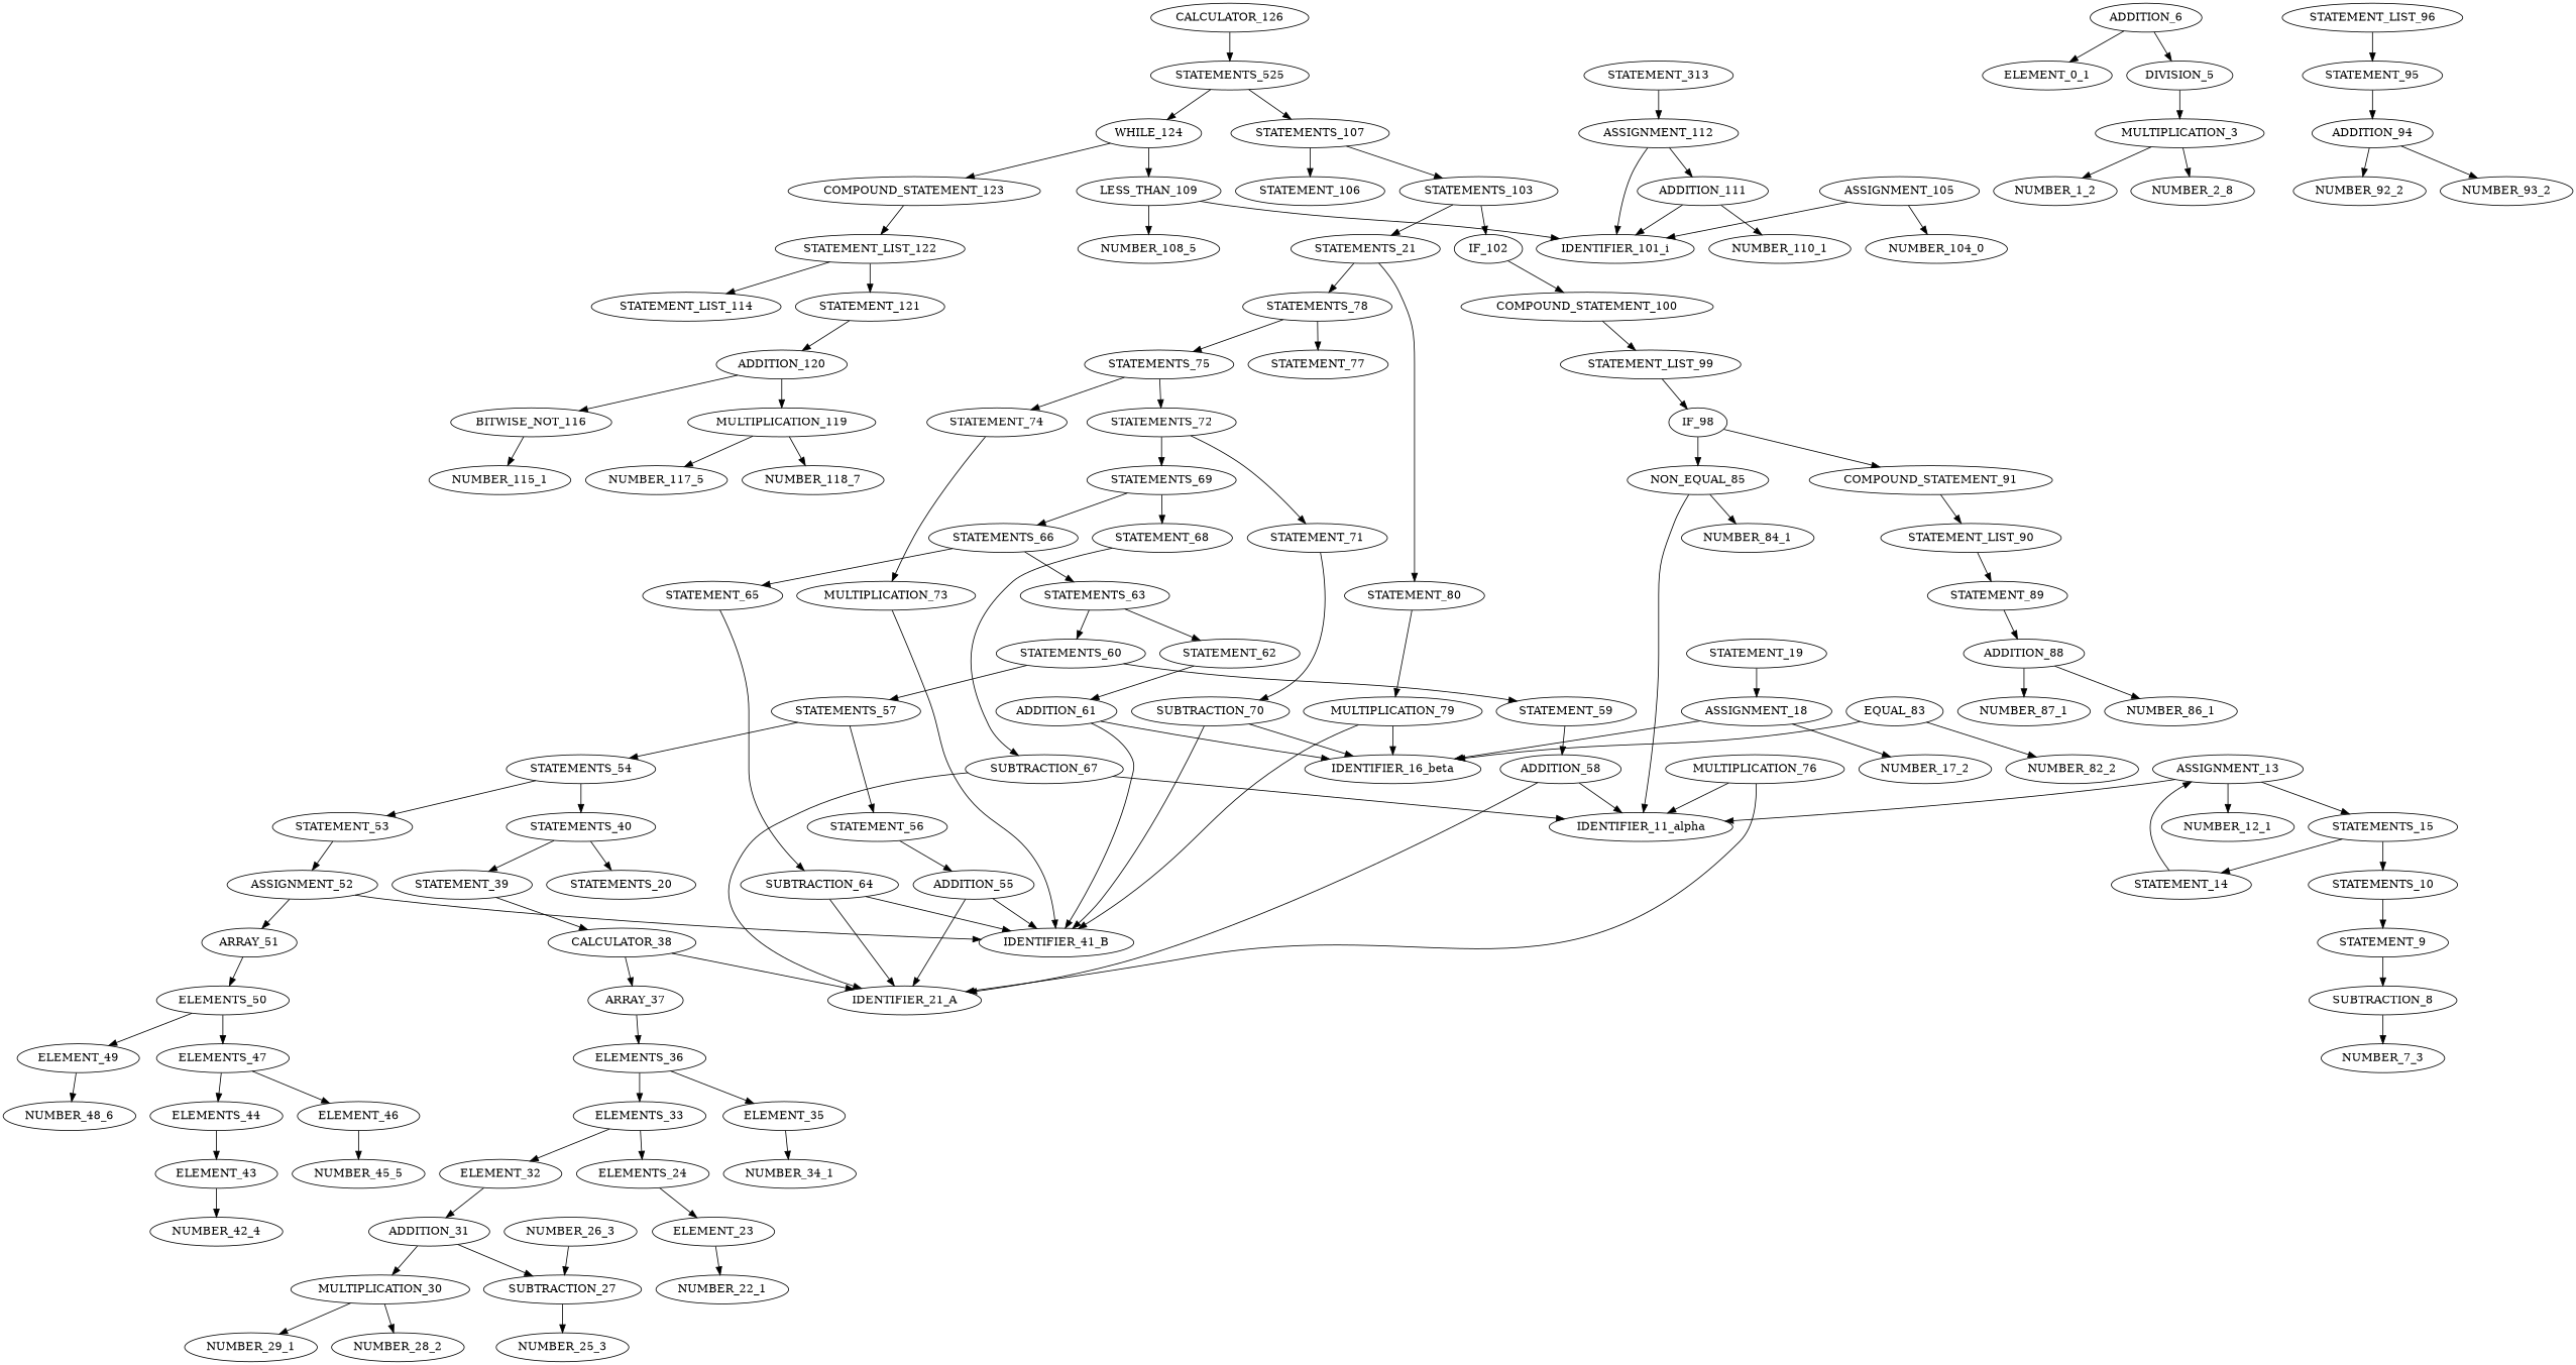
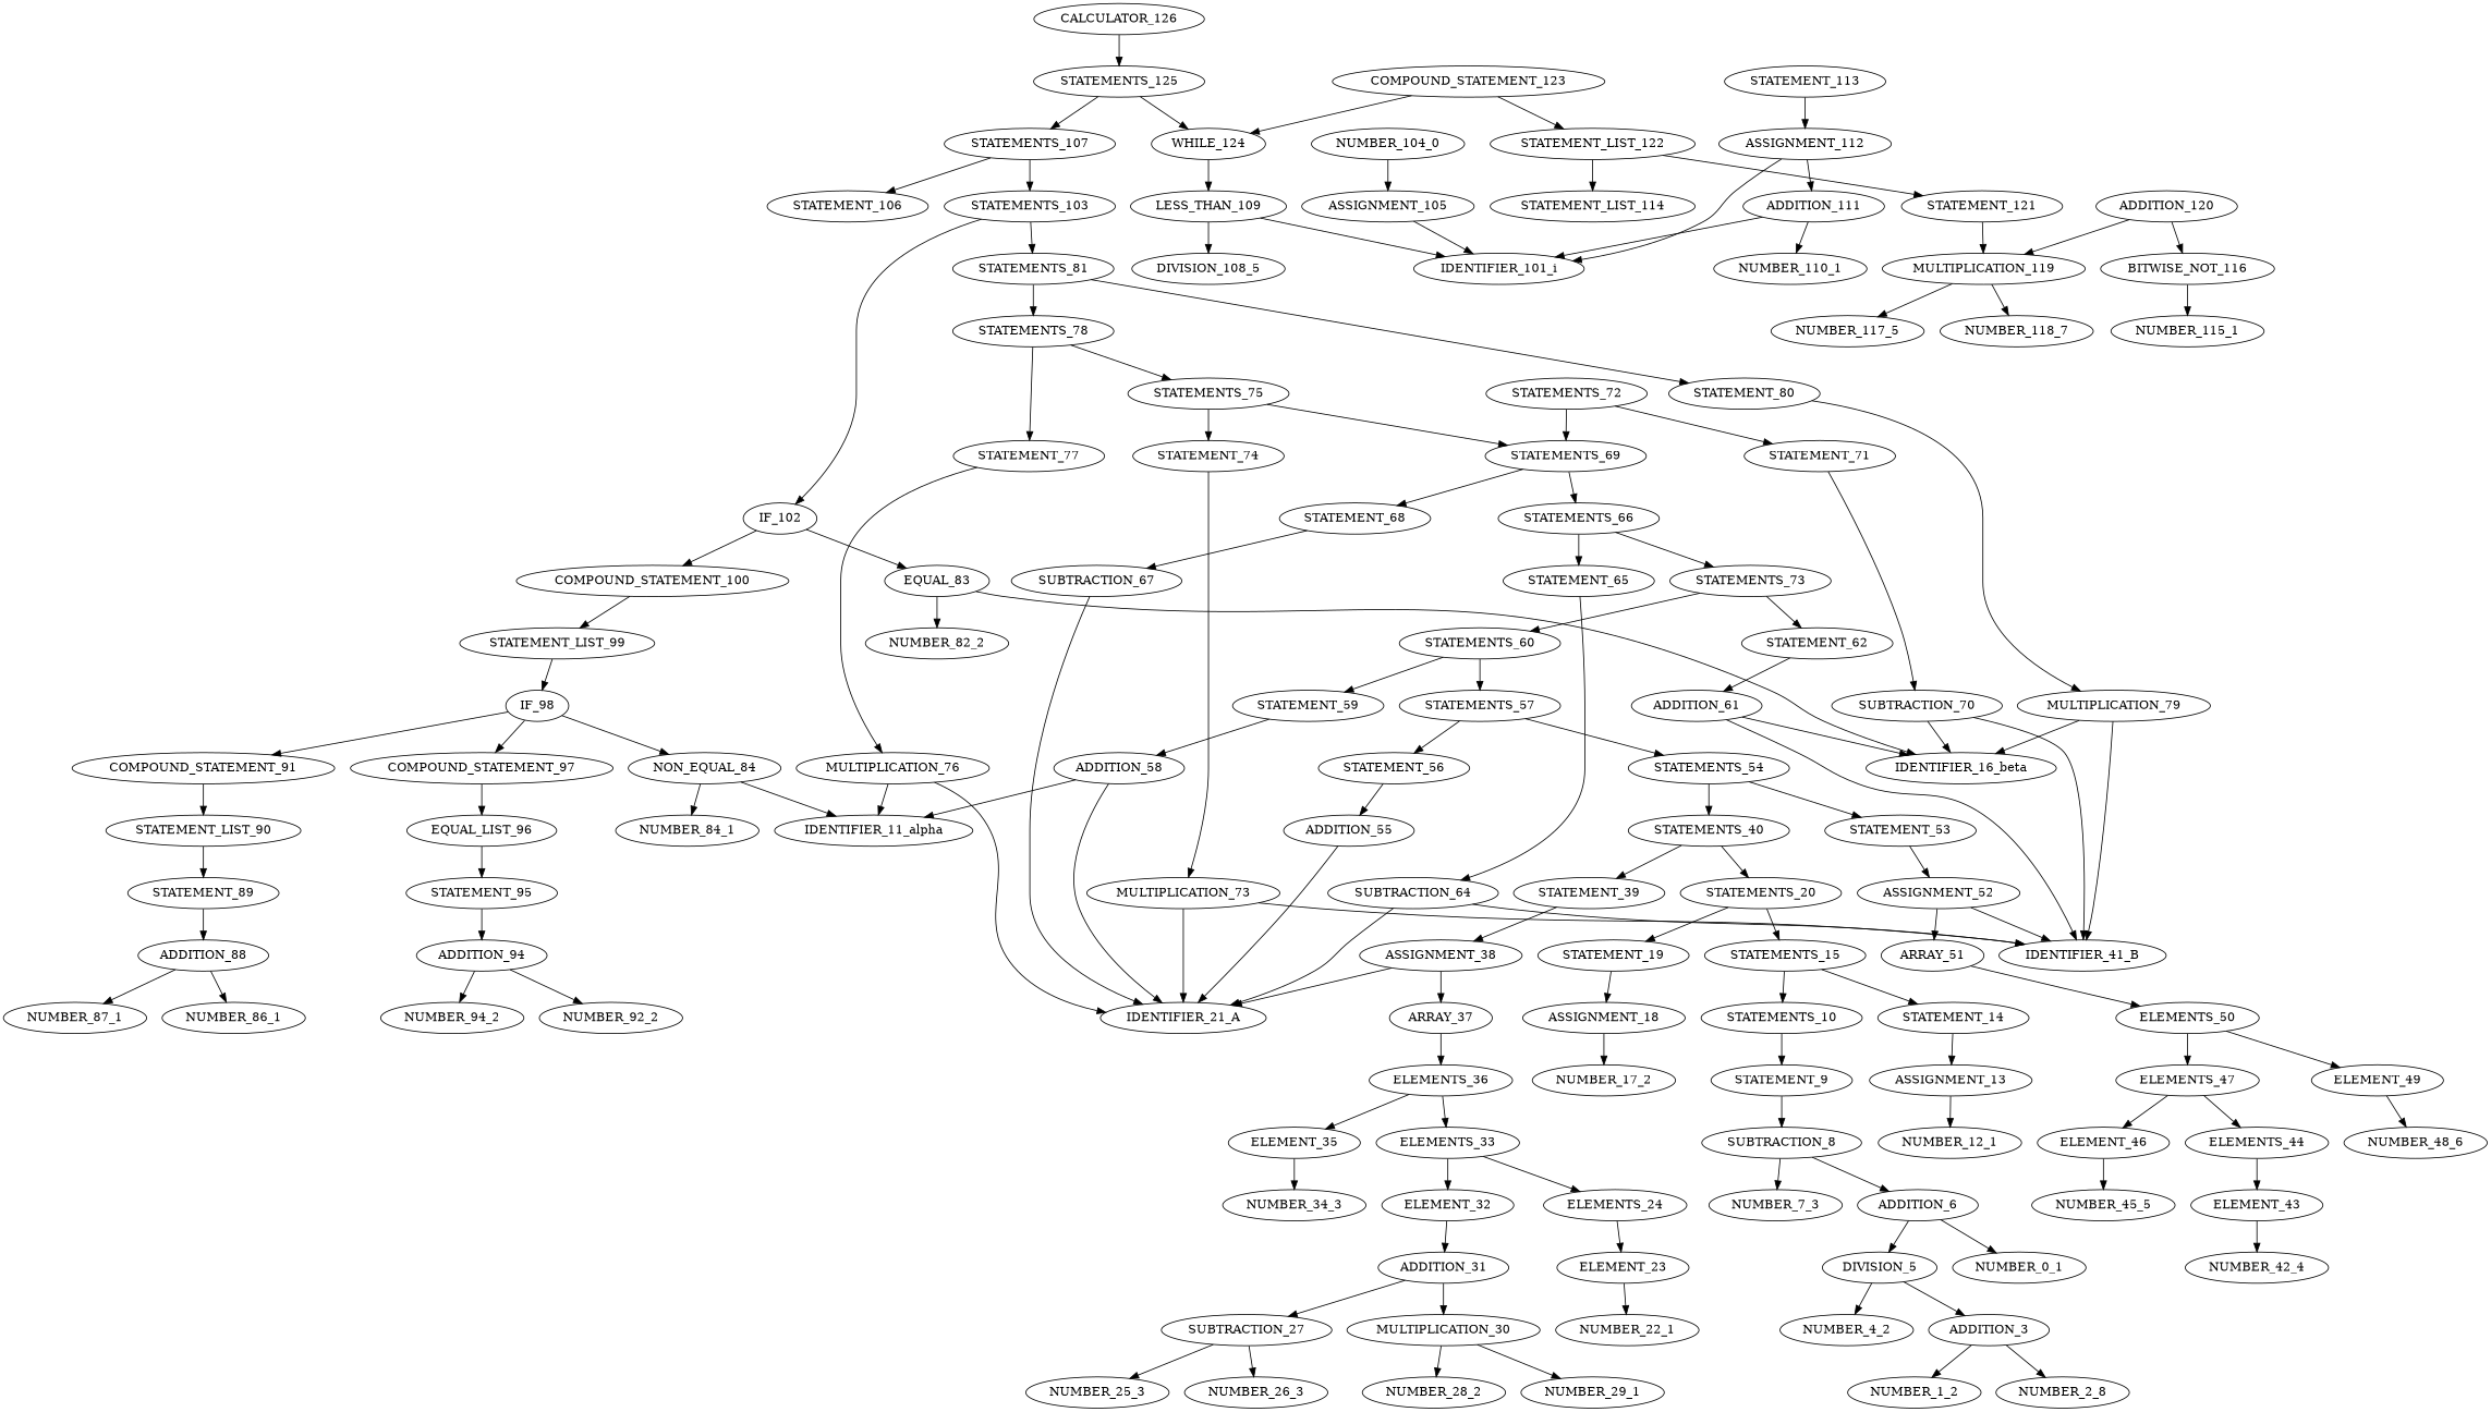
  digraph {
    CALCULATOR_126
-   STATEMENTS_125 [label=STATEMENTS_525]
+   STATEMENTS_125
    STATEMENTS_107
    WHILE_124
    STATEMENTS_103
    STATEMENT_106
    LESS_THAN_109
    COMPOUND_STATEMENT_123
-   STATEMENTS_81 [label=STATEMENTS_21]
+   STATEMENTS_81
    IF_102
    STATEMENTS_78
    STATEMENT_80
    EQUAL_83
    COMPOUND_STATEMENT_100
    STATEMENTS_75
    STATEMENT_77
    MULTIPLICATION_79
    STATEMENTS_72
    STATEMENT_74
    MULTIPLICATION_76
    STATEMENTS_69
    STATEMENT_71
    MULTIPLICATION_73
    STATEMENTS_66
    STATEMENT_68
    SUBTRACTION_70
-   STATEMENTS_63
+   STATEMENTS_63 [label=STATEMENTS_73]
    STATEMENT_65
    SUBTRACTION_67
    STATEMENTS_60
    STATEMENT_62
    SUBTRACTION_64
    STATEMENTS_57
    STATEMENT_59
    ADDITION_61
    STATEMENTS_54
    STATEMENT_56
    ADDITION_58
    STATEMENTS_40
    STATEMENT_53
    ADDITION_55
    STATEMENTS_20
    STATEMENT_39
    ASSIGNMENT_52
    STATEMENTS_15
    STATEMENT_19
-   ASSIGNMENT_38 [label=CALCULATOR_38]
+   ASSIGNMENT_38
    STATEMENTS_10
    STATEMENT_14
    ASSIGNMENT_18
    STATEMENT_9
    ASSIGNMENT_13
    SUBTRACTION_8
    ADDITION_6
    NUMBER_7_3
-   NUMBER_0_1 [label=ELEMENT_0_1]
+   NUMBER_0_1
    DIVISION_5
-   MULTIPLICATION_3
+   MULTIPLICATION_3 [label=ADDITION_3]
+   NUMBER_4_2
    NUMBER_1_2
    NUMBER_2_8
    IDENTIFIER_11_alpha
    NUMBER_12_1
    IDENTIFIER_16_beta
    NUMBER_17_2
    IDENTIFIER_21_A
    ARRAY_37
    ELEMENTS_36
    ELEMENTS_33
    ELEMENT_35
    ELEMENTS_24
    ELEMENT_32
-   NUMBER_34_3 [label=NUMBER_34_1]
+   NUMBER_34_3
    ELEMENT_23
    ADDITION_31
    NUMBER_22_1
    SUBTRACTION_27
    MULTIPLICATION_30
    NUMBER_25_3
    NUMBER_26_3
    NUMBER_28_2
    NUMBER_29_1
    IDENTIFIER_41_B
    ARRAY_51
    ELEMENTS_50
    ELEMENTS_47
    ELEMENT_49
    ELEMENTS_44
    ELEMENT_46
    NUMBER_48_6
    ELEMENT_43
    NUMBER_45_5
    NUMBER_42_4
    NUMBER_82_2
    STATEMENT_LIST_99
    IF_98
-   NON_EQUAL_85
+   NON_EQUAL_85 [label=NON_EQUAL_84]
    COMPOUND_STATEMENT_91
+   COMPOUND_STATEMENT_97
    NUMBER_84_1
    STATEMENT_LIST_90
-   STATEMENT_LIST_96
+   STATEMENT_LIST_96 [label=EQUAL_LIST_96]
    STATEMENT_89
    ADDITION_88
    NUMBER_86_1
    NUMBER_87_1
    STATEMENT_95
    ADDITION_94
    NUMBER_92_2
-   NUMBER_93_2
+   NUMBER_93_2 [label=NUMBER_94_2]
    ASSIGNMENT_105
    IDENTIFIER_101_i
    NUMBER_104_0
-   NUMBER_108_5
+   NUMBER_108_5 [label=DIVISION_108_5]
    STATEMENT_LIST_122
    STATEMENT_LIST_114
    STATEMENT_121
    ADDITION_120
-   STATEMENT_113 [label=STATEMENT_313]
+   STATEMENT_113
    ASSIGNMENT_112
    ADDITION_111
    NUMBER_110_1
    BITWISE_NOT_116
    MULTIPLICATION_119
    NUMBER_115_1
    NUMBER_117_5
    NUMBER_118_7
    CALCULATOR_126 -> STATEMENTS_125
    STATEMENTS_125 -> STATEMENTS_107
    STATEMENTS_125 -> WHILE_124
    STATEMENTS_107 -> STATEMENTS_103
    STATEMENTS_107 -> STATEMENT_106
    WHILE_124 -> LESS_THAN_109
-   WHILE_124 -> COMPOUND_STATEMENT_123
+   COMPOUND_STATEMENT_123 -> WHILE_124
    STATEMENTS_103 -> STATEMENTS_81
    STATEMENTS_103 -> IF_102
    LESS_THAN_109 -> IDENTIFIER_101_i
    LESS_THAN_109 -> NUMBER_108_5
    COMPOUND_STATEMENT_123 -> STATEMENT_LIST_122
    STATEMENTS_81 -> STATEMENTS_78
    STATEMENTS_81 -> STATEMENT_80
+   IF_102 -> EQUAL_83
    IF_102 -> COMPOUND_STATEMENT_100
    STATEMENTS_78 -> STATEMENTS_75
    STATEMENTS_78 -> STATEMENT_77
    STATEMENT_80 -> MULTIPLICATION_79
    EQUAL_83 -> IDENTIFIER_16_beta
    EQUAL_83 -> NUMBER_82_2
    COMPOUND_STATEMENT_100 -> STATEMENT_LIST_99
-   STATEMENTS_75 -> STATEMENTS_72
+   STATEMENTS_75 -> STATEMENTS_69
    STATEMENTS_75 -> STATEMENT_74
+   STATEMENT_77 -> MULTIPLICATION_76
    MULTIPLICATION_79 -> IDENTIFIER_16_beta
    MULTIPLICATION_79 -> IDENTIFIER_41_B
    STATEMENTS_72 -> STATEMENTS_69
    STATEMENTS_72 -> STATEMENT_71
    STATEMENT_74 -> MULTIPLICATION_73
    MULTIPLICATION_76 -> IDENTIFIER_11_alpha
    MULTIPLICATION_76 -> IDENTIFIER_21_A
    STATEMENTS_69 -> STATEMENTS_66
    STATEMENTS_69 -> STATEMENT_68
    STATEMENT_71 -> SUBTRACTION_70
+   MULTIPLICATION_73 -> IDENTIFIER_21_A
    MULTIPLICATION_73 -> IDENTIFIER_41_B
    STATEMENTS_66 -> STATEMENTS_63
    STATEMENTS_66 -> STATEMENT_65
    STATEMENT_68 -> SUBTRACTION_67
    SUBTRACTION_70 -> IDENTIFIER_16_beta
    SUBTRACTION_70 -> IDENTIFIER_41_B
    STATEMENTS_63 -> STATEMENTS_60
    STATEMENTS_63 -> STATEMENT_62
    STATEMENT_65 -> SUBTRACTION_64
-   SUBTRACTION_67 -> IDENTIFIER_11_alpha
    SUBTRACTION_67 -> IDENTIFIER_21_A
    STATEMENTS_60 -> STATEMENTS_57
    STATEMENTS_60 -> STATEMENT_59
    STATEMENT_62 -> ADDITION_61
    SUBTRACTION_64 -> IDENTIFIER_21_A
    SUBTRACTION_64 -> IDENTIFIER_41_B
    STATEMENTS_57 -> STATEMENTS_54
    STATEMENTS_57 -> STATEMENT_56
    STATEMENT_59 -> ADDITION_58
    ADDITION_61 -> IDENTIFIER_16_beta
    ADDITION_61 -> IDENTIFIER_41_B
    STATEMENTS_54 -> STATEMENTS_40
    STATEMENTS_54 -> STATEMENT_53
    STATEMENT_56 -> ADDITION_55
    ADDITION_58 -> IDENTIFIER_11_alpha
    ADDITION_58 -> IDENTIFIER_21_A
    STATEMENTS_40 -> STATEMENTS_20
    STATEMENTS_40 -> STATEMENT_39
    STATEMENT_53 -> ASSIGNMENT_52
    ADDITION_55 -> IDENTIFIER_21_A
-   ADDITION_55 -> IDENTIFIER_41_B
-   ASSIGNMENT_13 -> STATEMENTS_15
+   STATEMENTS_20 -> STATEMENTS_15
+   STATEMENTS_20 -> STATEMENT_19
    STATEMENT_39 -> ASSIGNMENT_38
    ASSIGNMENT_52 -> IDENTIFIER_41_B
    ASSIGNMENT_52 -> ARRAY_51
    STATEMENTS_15 -> STATEMENTS_10
    STATEMENTS_15 -> STATEMENT_14
    STATEMENT_19 -> ASSIGNMENT_18
    ASSIGNMENT_38 -> IDENTIFIER_21_A
    ASSIGNMENT_38 -> ARRAY_37
    STATEMENTS_10 -> STATEMENT_9
    STATEMENT_14 -> ASSIGNMENT_13
-   ASSIGNMENT_18 -> IDENTIFIER_16_beta
    ASSIGNMENT_18 -> NUMBER_17_2
    STATEMENT_9 -> SUBTRACTION_8
-   ASSIGNMENT_13 -> IDENTIFIER_11_alpha
    ASSIGNMENT_13 -> NUMBER_12_1
+   SUBTRACTION_8 -> ADDITION_6
    SUBTRACTION_8 -> NUMBER_7_3
    ADDITION_6 -> NUMBER_0_1
    ADDITION_6 -> DIVISION_5
    DIVISION_5 -> MULTIPLICATION_3
+   DIVISION_5 -> NUMBER_4_2
    MULTIPLICATION_3 -> NUMBER_1_2
    MULTIPLICATION_3 -> NUMBER_2_8
    ARRAY_37 -> ELEMENTS_36
    ELEMENTS_36 -> ELEMENTS_33
    ELEMENTS_36 -> ELEMENT_35
    ELEMENTS_33 -> ELEMENTS_24
    ELEMENTS_33 -> ELEMENT_32
    ELEMENT_35 -> NUMBER_34_3
    ELEMENTS_24 -> ELEMENT_23
    ELEMENT_32 -> ADDITION_31
    ELEMENT_23 -> NUMBER_22_1
    ADDITION_31 -> SUBTRACTION_27
    ADDITION_31 -> MULTIPLICATION_30
    SUBTRACTION_27 -> NUMBER_25_3
-   NUMBER_26_3 -> SUBTRACTION_27
+   SUBTRACTION_27 -> NUMBER_26_3
    MULTIPLICATION_30 -> NUMBER_28_2
    MULTIPLICATION_30 -> NUMBER_29_1
    ARRAY_51 -> ELEMENTS_50
    ELEMENTS_50 -> ELEMENTS_47
    ELEMENTS_50 -> ELEMENT_49
    ELEMENTS_47 -> ELEMENTS_44
    ELEMENTS_47 -> ELEMENT_46
    ELEMENT_49 -> NUMBER_48_6
    ELEMENTS_44 -> ELEMENT_43
    ELEMENT_46 -> NUMBER_45_5
    ELEMENT_43 -> NUMBER_42_4
    STATEMENT_LIST_99 -> IF_98
    IF_98 -> NON_EQUAL_85
    IF_98 -> COMPOUND_STATEMENT_91
+   IF_98 -> COMPOUND_STATEMENT_97
    NON_EQUAL_85 -> IDENTIFIER_11_alpha
    NON_EQUAL_85 -> NUMBER_84_1
    COMPOUND_STATEMENT_91 -> STATEMENT_LIST_90
+   COMPOUND_STATEMENT_97 -> STATEMENT_LIST_96
    STATEMENT_LIST_90 -> STATEMENT_89
    STATEMENT_LIST_96 -> STATEMENT_95
    STATEMENT_89 -> ADDITION_88
    ADDITION_88 -> NUMBER_86_1
    ADDITION_88 -> NUMBER_87_1
    STATEMENT_95 -> ADDITION_94
    ADDITION_94 -> NUMBER_92_2
    ADDITION_94 -> NUMBER_93_2
    ASSIGNMENT_105 -> IDENTIFIER_101_i
-   ASSIGNMENT_105 -> NUMBER_104_0
+   NUMBER_104_0 -> ASSIGNMENT_105
    STATEMENT_LIST_122 -> STATEMENT_LIST_114
    STATEMENT_LIST_122 -> STATEMENT_121
-   STATEMENT_121 -> ADDITION_120
+   STATEMENT_121 -> MULTIPLICATION_119
    ADDITION_120 -> BITWISE_NOT_116
    ADDITION_120 -> MULTIPLICATION_119
    STATEMENT_113 -> ASSIGNMENT_112
    ASSIGNMENT_112 -> IDENTIFIER_101_i
    ASSIGNMENT_112 -> ADDITION_111
    ADDITION_111 -> IDENTIFIER_101_i
    ADDITION_111 -> NUMBER_110_1
    BITWISE_NOT_116 -> NUMBER_115_1
    MULTIPLICATION_119 -> NUMBER_117_5
    MULTIPLICATION_119 -> NUMBER_118_7
  }
